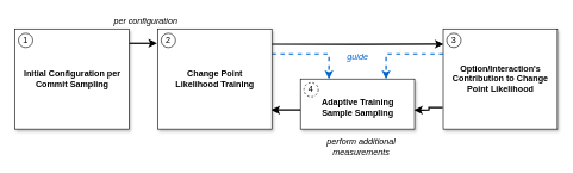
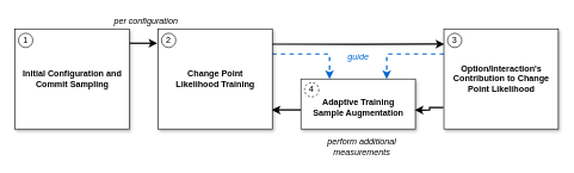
  <mxCell id="0" />
  <mxCell id="1" parent="0" />
  <mxCell id="2" style="edgeStyle=orthogonalEdgeStyle;rounded=0;comic=0;orthogonalLoop=1;jettySize=auto;html=1;entryX=0.995;entryY=0.809;entryDx=0;entryDy=0;shadow=0;strokeColor=#000000;strokeWidth=2;exitX=0.004;exitY=0.619;exitDx=0;exitDy=0;exitPerimeter=0;entryPerimeter=0;" edge="1" parent="1" source="3" target="12"><mxGeometry relative="1" as="geometry" /></mxCell>
  <mxCell id="3" value="" style="rounded=0;whiteSpace=wrap;html=1;shadow=1;fillColor=#ffffff;" vertex="1" parent="1"><mxGeometry x="420" y="110" width="160" height="70" as="geometry" /></mxCell>
  <mxCell id="4" value="&lt;i&gt;perform additional&lt;br&gt;measurements&lt;/i&gt;" style="text;html=1;resizable=0;autosize=1;align=center;verticalAlign=middle;points=[];fillColor=none;strokeColor=none;rounded=0;shadow=1;" vertex="1" parent="1"><mxGeometry x="450" y="190" width="110" height="30" as="geometry" /></mxCell>
  <mxCell id="5" value="&lt;b&gt;2&lt;/b&gt;" style="ellipse;whiteSpace=wrap;html=1;aspect=fixed;shadow=0;comic=0;fillColor=none;align=center;" vertex="1" parent="1"><mxGeometry x="230" y="50" width="24.14" height="24.14" as="geometry" /></mxCell>
  <mxCell id="6" value="&lt;b&gt;1&lt;/b&gt;" style="ellipse;whiteSpace=wrap;html=1;aspect=fixed;shadow=0;comic=0;fillColor=none;align=center;" vertex="1" parent="1"><mxGeometry x="30" y="50" width="24.14" height="24.14" as="geometry" /></mxCell>
  <mxCell id="7" value="&lt;b&gt;3&lt;/b&gt;" style="ellipse;whiteSpace=wrap;html=1;aspect=fixed;shadow=0;comic=0;fillColor=none;align=center;" vertex="1" parent="1"><mxGeometry x="625" y="50" width="24.14" height="24.14" as="geometry" /></mxCell>
  <mxCell id="8" style="edgeStyle=orthogonalEdgeStyle;rounded=0;comic=0;orthogonalLoop=1;jettySize=auto;html=1;entryX=-0.005;entryY=0.143;entryDx=0;entryDy=0;shadow=0;strokeColor=#000000;strokeWidth=2;entryPerimeter=0;exitX=1;exitY=0.143;exitDx=0;exitDy=0;exitPerimeter=0;" edge="1" parent="1" source="9" target="12"><mxGeometry relative="1" as="geometry" /></mxCell>
  <mxCell id="9" value="" style="rounded=0;whiteSpace=wrap;html=1;shadow=1;fillColor=#ffffff;" vertex="1" parent="1"><mxGeometry x="20" y="40" width="160" height="140" as="geometry" /></mxCell>
  <mxCell id="10" style="edgeStyle=orthogonalEdgeStyle;rounded=0;comic=0;orthogonalLoop=1;jettySize=auto;html=1;entryX=0.003;entryY=0.151;entryDx=0;entryDy=0;shadow=0;strokeColor=#000000;strokeWidth=2;entryPerimeter=0;exitX=0.999;exitY=0.152;exitDx=0;exitDy=0;exitPerimeter=0;" edge="1" parent="1" source="12" target="15"><mxGeometry relative="1" as="geometry"><mxPoint x="384" y="61" as="sourcePoint" /></mxGeometry></mxCell>
  <mxCell id="11" style="edgeStyle=orthogonalEdgeStyle;rounded=0;comic=0;orthogonalLoop=1;jettySize=auto;html=1;exitX=1;exitY=0.25;exitDx=0;exitDy=0;entryX=0.25;entryY=0;entryDx=0;entryDy=0;shadow=0;strokeColor=#0066CC;strokeWidth=2;dashed=1;" edge="1" parent="1" source="12" target="3"><mxGeometry relative="1" as="geometry" /></mxCell>
  <mxCell id="12" value="" style="rounded=0;whiteSpace=wrap;html=1;shadow=1;fillColor=#ffffff;" vertex="1" parent="1"><mxGeometry x="220" y="40" width="160" height="140" as="geometry" /></mxCell>
  <mxCell id="13" style="edgeStyle=orthogonalEdgeStyle;rounded=0;comic=0;orthogonalLoop=1;jettySize=auto;html=1;entryX=0.995;entryY=0.622;entryDx=0;entryDy=0;shadow=0;strokeColor=#000000;strokeWidth=2;exitX=-0.005;exitY=0.784;exitDx=0;exitDy=0;exitPerimeter=0;entryPerimeter=0;" edge="1" parent="1" source="15" target="3"><mxGeometry relative="1" as="geometry"><mxPoint x="624" y="140" as="sourcePoint" /></mxGeometry></mxCell>
  <mxCell id="14" style="edgeStyle=orthogonalEdgeStyle;rounded=0;comic=0;orthogonalLoop=1;jettySize=auto;html=1;exitX=0;exitY=0.25;exitDx=0;exitDy=0;entryX=0.75;entryY=0;entryDx=0;entryDy=0;shadow=0;strokeColor=#0066CC;strokeWidth=2;dashed=1;" edge="1" parent="1" source="15" target="3"><mxGeometry relative="1" as="geometry" /></mxCell>
  <mxCell id="15" value="" style="rounded=0;whiteSpace=wrap;html=1;shadow=1;fillColor=#ffffff;" vertex="1" parent="1"><mxGeometry x="620" y="40" width="160" height="140" as="geometry" /></mxCell>
  <mxCell id="16" value="&lt;b&gt;Option/Interaction's&lt;br&gt;Contribution to Change&lt;br&gt;Point Likelihood&lt;/b&gt;" style="text;html=1;resizable=0;autosize=1;align=center;verticalAlign=middle;points=[];fillColor=none;strokeColor=none;rounded=0;shadow=0;" vertex="1" parent="1"><mxGeometry x="625" y="85" width="150" height="50" as="geometry" /></mxCell>
- <mxCell id="17" value="&lt;b&gt;Adaptive Training&lt;br&gt;Sample Sampling&lt;/b&gt;" style="text;html=1;resizable=0;autosize=1;align=center;verticalAlign=middle;points=[];fillColor=none;strokeColor=none;rounded=0;shadow=1;" vertex="1" parent="1"><mxGeometry x="430" y="135" width="140" height="30" as="geometry" /></mxCell>
- <mxCell id="18" value="&lt;b&gt;Initial Configuration per&lt;br&gt;Commit Sampling&lt;/b&gt;" style="text;html=1;resizable=0;autosize=1;align=center;verticalAlign=middle;points=[];fillColor=none;strokeColor=none;rounded=0;shadow=1;" vertex="1" parent="1"><mxGeometry x="25" y="95" width="150" height="30" as="geometry" /></mxCell>
+ <mxCell id="17" value="&lt;b&gt;Adaptive Training&lt;br&gt;Sample Augmentation&lt;/b&gt;" style="text;html=1;resizable=0;autosize=1;align=center;verticalAlign=middle;points=[];fillColor=none;strokeColor=none;rounded=0;shadow=1;" vertex="1" parent="1"><mxGeometry x="430" y="135" width="140" height="30" as="geometry" /></mxCell>
+ <mxCell id="18" value="&lt;b&gt;Initial Configuration and&lt;br&gt;Commit Sampling&lt;/b&gt;" style="text;html=1;resizable=0;autosize=1;align=center;verticalAlign=middle;points=[];fillColor=none;strokeColor=none;rounded=0;shadow=1;" vertex="1" parent="1"><mxGeometry x="25" y="95" width="150" height="30" as="geometry" /></mxCell>
  <mxCell id="19" value="&lt;b&gt;Change Point &lt;br&gt;Likelihood Training&lt;/b&gt;" style="text;html=1;resizable=0;autosize=1;align=center;verticalAlign=middle;points=[];fillColor=none;strokeColor=none;rounded=0;shadow=1;" vertex="1" parent="1"><mxGeometry x="230" y="95" width="140" height="30" as="geometry" /></mxCell>
  <mxCell id="20" value="1" style="ellipse;whiteSpace=wrap;html=1;aspect=fixed;shadow=0;comic=0;fillColor=#ffffff;" vertex="1" parent="1"><mxGeometry x="25" y="46" width="20" height="20" as="geometry" /></mxCell>
  <mxCell id="21" value="2" style="ellipse;whiteSpace=wrap;html=1;aspect=fixed;shadow=0;comic=0;fillColor=#ffffff;" vertex="1" parent="1"><mxGeometry x="225" y="46" width="20" height="20" as="geometry" /></mxCell>
  <mxCell id="22" value="3" style="ellipse;whiteSpace=wrap;html=1;aspect=fixed;shadow=0;comic=0;fillColor=#ffffff;" vertex="1" parent="1"><mxGeometry x="625" y="46" width="20" height="20" as="geometry" /></mxCell>
  <mxCell id="23" value="4" style="ellipse;whiteSpace=wrap;html=1;aspect=fixed;shadow=0;comic=0;fillColor=#ffffff;dashed=1;" vertex="1" parent="1"><mxGeometry x="425" y="115" width="20" height="20" as="geometry" /></mxCell>
  <mxCell id="24" value="&lt;i&gt;&lt;font color=&quot;#0066cc&quot;&gt;guide&lt;/font&gt;&lt;/i&gt;" style="text;html=1;resizable=0;autosize=1;align=center;verticalAlign=middle;points=[];fillColor=none;strokeColor=none;rounded=0;shadow=0;comic=0;" vertex="1" parent="1"><mxGeometry x="480" y="70" width="40" height="20" as="geometry" /></mxCell>
  <mxCell id="25" value="&lt;i&gt;per configuration&lt;/i&gt;" style="text;html=1;resizable=0;autosize=1;align=center;verticalAlign=middle;points=[];fillColor=none;strokeColor=none;rounded=0;shadow=0;comic=0;" vertex="1" parent="1"><mxGeometry x="153.23" y="20" width="100" height="20" as="geometry" /></mxCell>
